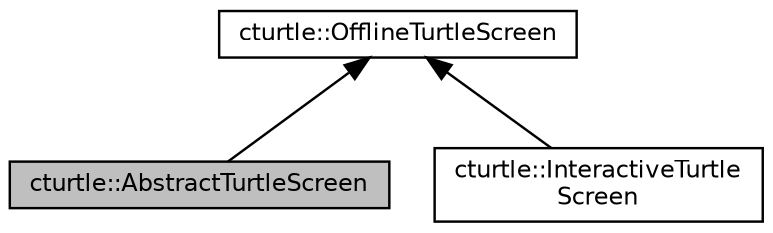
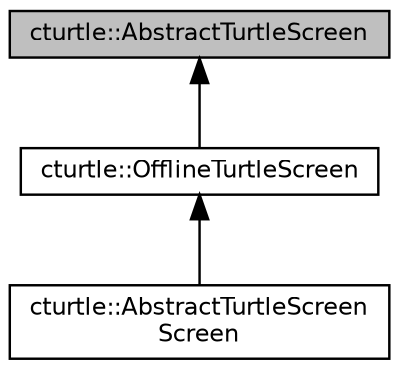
  digraph {
    node [color=black fillcolor=white fontname=Helvetica fontsize=10 shape=record style=filled]
    edge [color=black dir=back fontname=Helvetica fontsize=10 labelfontname=Helvetica labelfontsize=10 style=solid]
    n1 [fillcolor=grey75 fontcolor=black height=0.2 label="cturtle::AbstractTurtleScreen" width=0.4]
    n2 [height=0.2 label="cturtle::OfflineTurtleScreen" width=0.4]
-   n3 [height=0.2 label="cturtle::InteractiveTurtle\lScreen" width=0.4]
-   n2 -> n1
+   n3 [height=0.2 label="cturtle::AbstractTurtleScreen\lScreen" width=0.4]
+   n1 -> n2
    n2 -> n3
  }
